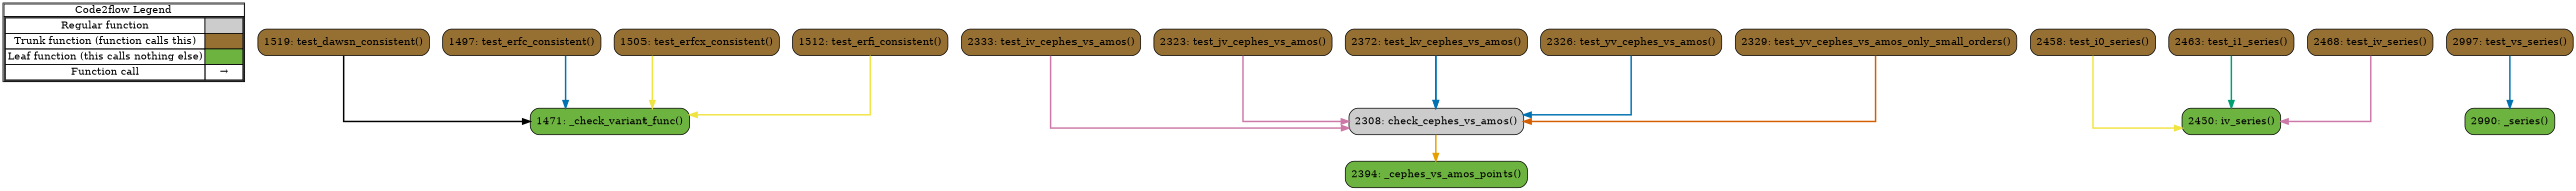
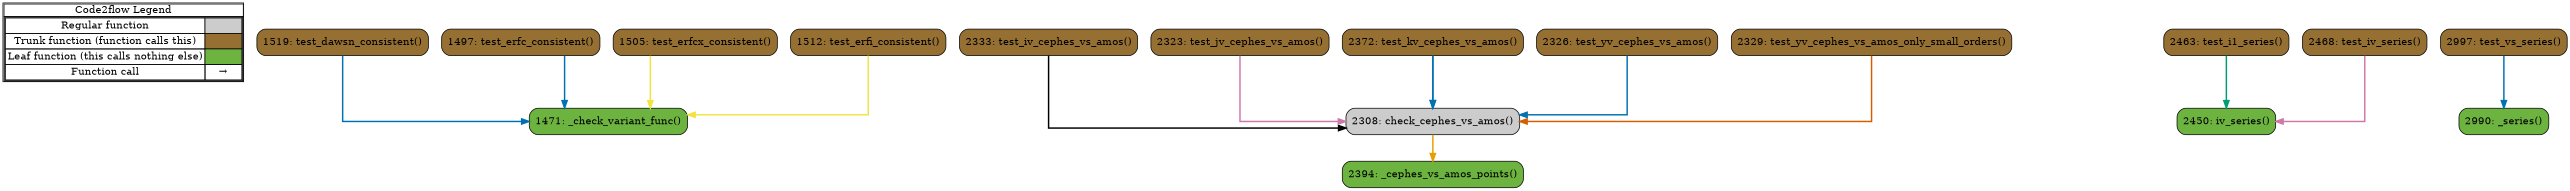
  digraph {
    concentrate=true
    rankdir=TB
    splines=ortho
    node [shape=rect fillcolor="#966F33" style="rounded,filled"]
    edge [color="#0072B2" penwidth=2]
    n1 [label=<         <table cellspacing="0" cellpadding="0" border="1"><tr><td>Code2flow Legend</td></tr><tr><td>         <table cellspacing="0">         <tr><td>Regular function</td><td width="50px" bgcolor='#cccccc'></td></tr>         <tr><td>Trunk function (function calls this)</td><td bgcolor='#966F33'></td></tr>         <tr><td>Leaf function (this calls nothing else)</td><td bgcolor='#6db33f'></td></tr>         <tr><td>Function call</td><td><font color='black'>&#8594;</font></td></tr>         </table></td></tr></table>         > margin=0 shape=none fillcolor="" style=""]
    n2 [fillcolor="#6db33f" label="1471: _check_variant_func()"]
    n3 [label="1519: test_dawsn_consistent()"]
    n4 [label="1497: test_erfc_consistent()"]
    n5 [label="1505: test_erfcx_consistent()"]
    n6 [label="1512: test_erfi_consistent()"]
    n7 [fillcolor="#6db33f" label="2394: _cephes_vs_amos_points()"]
    n8 [fillcolor="#cccccc" label="2308: check_cephes_vs_amos()"]
    n9 [fillcolor="#6db33f" label="2450: iv_series()"]
-   n10 [label="2458: test_i0_series()"]
    n11 [label="2463: test_i1_series()"]
    n12 [label="2333: test_iv_cephes_vs_amos()"]
    n13 [label="2468: test_iv_series()"]
    n14 [label="2323: test_jv_cephes_vs_amos()"]
    n15 [label="2372: test_kv_cephes_vs_amos()"]
    n16 [label="2326: test_yv_cephes_vs_amos()"]
    n17 [label="2329: test_yv_cephes_vs_amos_only_small_orders()"]
    n18 [fillcolor="#6db33f" label="2990: _series()"]
    n19 [label="2997: test_vs_series()"]
    subgraph sub_1 {
      label=legend
      rank=min
      n1
    }
    subgraph sub_2 {
      label="File: test_basic"
      style=dotted
      subgraph sub_3 {
        label="Class: TestErf"
        style=dotted
        n2
        n3
        n4
        n5
        n6
      }
      subgraph sub_4 {
        label="Class: TestBessel"
        style=dotted
        n7
        n8
        n9
-       n10
        n11
        n12
        n13
        n14
        n15
        n16
        n17
      }
      subgraph sub_5 {
        label="Class: TestStruve"
        style=dotted
        n18
        n19
      }
    }
-   n3 -> n2 [color="#000000"]
+   n3 -> n2
    n4 -> n2
    n5 -> n2 [color="#F0E442"]
    n6 -> n2 [color="#F0E442"]
    n8 -> n7 [color="#E69F00"]
-   n10 -> n9 [color="#F0E442"]
    n11 -> n9 [color="#009E73"]
-   n12 -> n8 [color="#CC79A7"]
+   n12 -> n8 [color="#000000"]
    n13 -> n9 [color="#CC79A7"]
    n14 -> n8 [color="#CC79A7"]
    n15 -> n8
    n15 -> n8
    n16 -> n8
    n17 -> n8 [color="#D55E00"]
    n19 -> n18
  }
